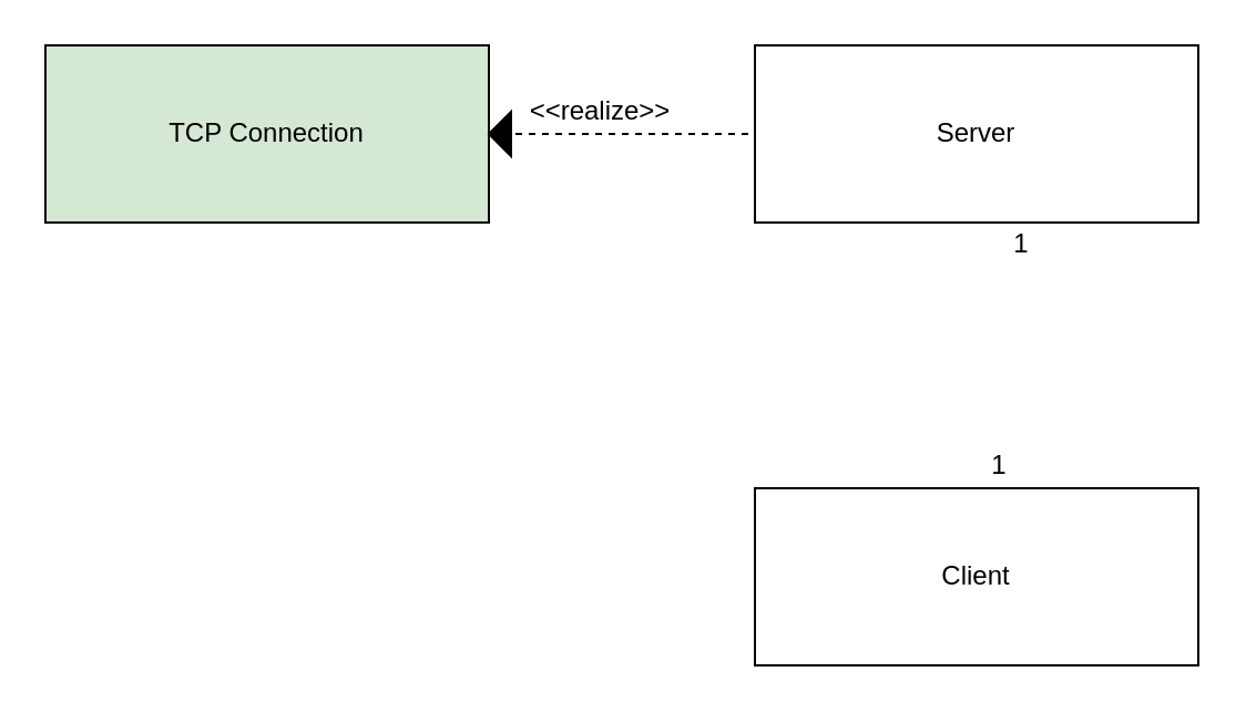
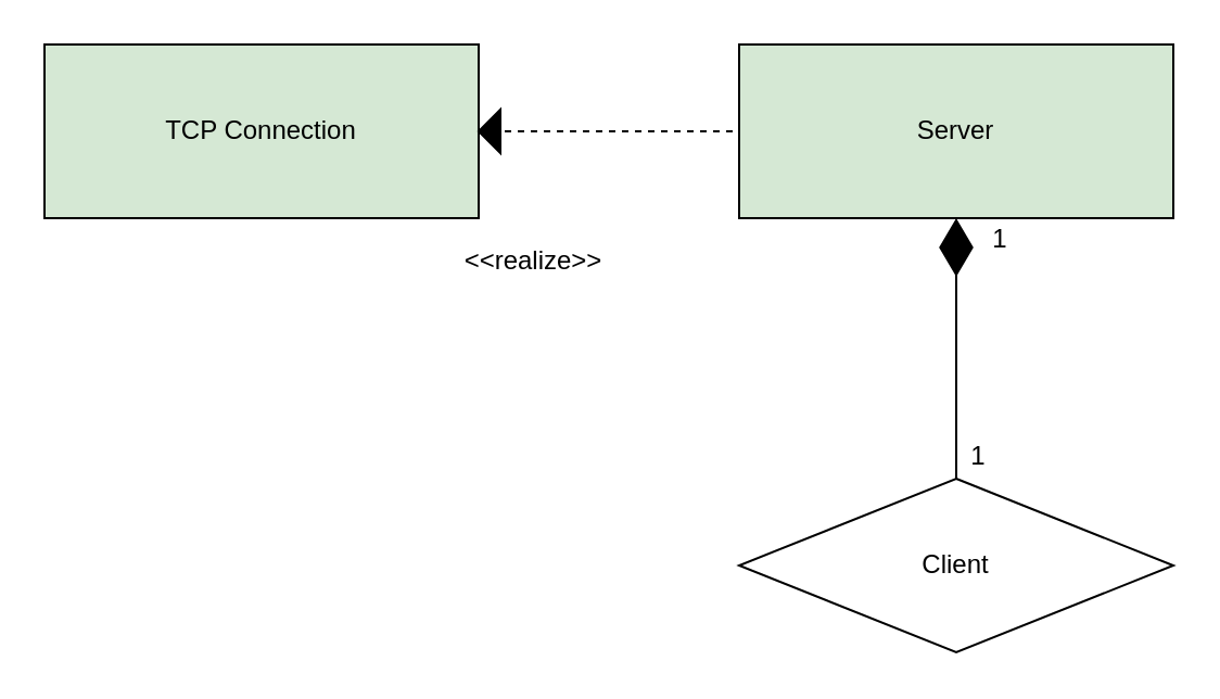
  <mxCell id="0" />
  <mxCell id="1" parent="0" />
  <mxCell id="2" value="TCP Connection" style="rounded=0;whiteSpace=wrap;html=1;fillColor=#d5e8d4;" vertex="1" parent="1"><mxGeometry x="20" y="20" width="200" height="80" as="geometry" /></mxCell>
- <mxCell id="3" value="Server" style="rounded=0;whiteSpace=wrap;html=1;" vertex="1" parent="1"><mxGeometry x="340" y="20" width="200" height="80" as="geometry" /></mxCell>
- <mxCell id="4" value="Client" style="rounded=0;whiteSpace=wrap;html=1;" vertex="1" parent="1"><mxGeometry x="340" y="220" width="200" height="80" as="geometry" /></mxCell>
+ <mxCell id="3" value="Server" style="rounded=0;whiteSpace=wrap;html=1;fillColor=#d5e8d4;" vertex="1" parent="1"><mxGeometry x="340" y="20" width="200" height="80" as="geometry" /></mxCell>
+ <mxCell id="4" value="Client" style="rhombus;whiteSpace=wrap;html=1;" vertex="1" parent="1"><mxGeometry x="340" y="220" width="200" height="80" as="geometry" /></mxCell>
+ <mxCell id="5" value="" style="endArrow=diamondThin;endFill=1;endSize=24;html=1;rounded=0;exitX=0.5;exitY=0;exitDx=0;exitDy=0;entryX=0.5;entryY=1;entryDx=0;entryDy=0;" edge="1" parent="1" source="4" target="3"><mxGeometry width="160" relative="1" as="geometry"><mxPoint x="440" y="210" as="sourcePoint" /><mxPoint x="230" y="560" as="targetPoint" /></mxGeometry></mxCell>
  <mxCell id="6" value="1" style="text;html=1;align=center;verticalAlign=middle;resizable=0;points=[];autosize=1;strokeColor=none;fillColor=none;" vertex="1" parent="1"><mxGeometry x="450" y="100" width="20" height="20" as="geometry" /></mxCell>
  <mxCell id="7" value="1" style="text;html=1;align=center;verticalAlign=middle;resizable=0;points=[];autosize=1;strokeColor=none;fillColor=none;" vertex="1" parent="1"><mxGeometry x="440" y="200" width="20" height="20" as="geometry" /></mxCell>
  <mxCell id="8" value="" style="endArrow=none;dashed=1;html=1;rounded=0;exitX=1;exitY=0.5;exitDx=0;exitDy=0;entryX=0;entryY=0.5;entryDx=0;entryDy=0;startArrow=none;" edge="1" parent="1" source="9" target="3"><mxGeometry width="50" height="50" relative="1" as="geometry"><mxPoint x="320" y="310" as="sourcePoint" /><mxPoint x="370" y="260" as="targetPoint" /></mxGeometry></mxCell>
  <mxCell id="9" value="" style="triangle;whiteSpace=wrap;html=1;rotation=-180;strokeColor=#000000;fillColor=#000000;" vertex="1" parent="1"><mxGeometry x="220" y="50" width="10" height="20" as="geometry" /></mxCell>
  <mxCell id="10" value="" style="endArrow=none;dashed=1;html=1;rounded=0;exitX=1;exitY=0.5;exitDx=0;exitDy=0;entryX=0;entryY=0.5;entryDx=0;entryDy=0;" edge="1" parent="1" source="2" target="9"><mxGeometry width="50" height="50" relative="1" as="geometry"><mxPoint x="220" y="60" as="sourcePoint" /><mxPoint x="340" y="60" as="targetPoint" /></mxGeometry></mxCell>
- <mxCell id="11" value="&amp;lt;&amp;lt;realize&amp;gt;&amp;gt;" style="text;html=1;align=center;verticalAlign=middle;resizable=0;points=[];autosize=1;strokeColor=none;fillColor=none;" vertex="1" parent="1"><mxGeometry x="230" y="40" width="80" height="20" as="geometry" /></mxCell>
+ <mxCell id="11" value="&amp;lt;&amp;lt;realize&amp;gt;&amp;gt;" style="text;html=1;align=center;verticalAlign=middle;resizable=0;points=[];autosize=1;strokeColor=none;fillColor=none;" vertex="1" parent="1"><mxGeometry x="205" y="110" width="80" height="20" as="geometry" /></mxCell>
